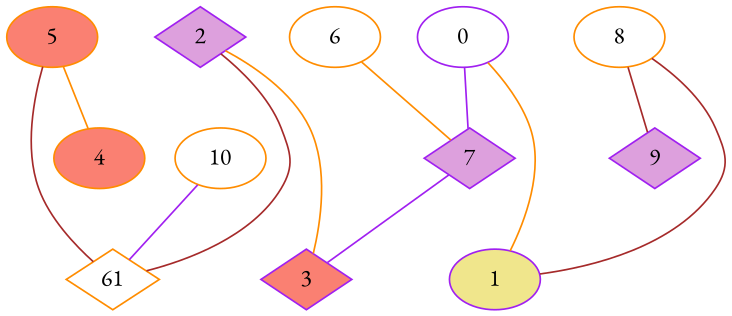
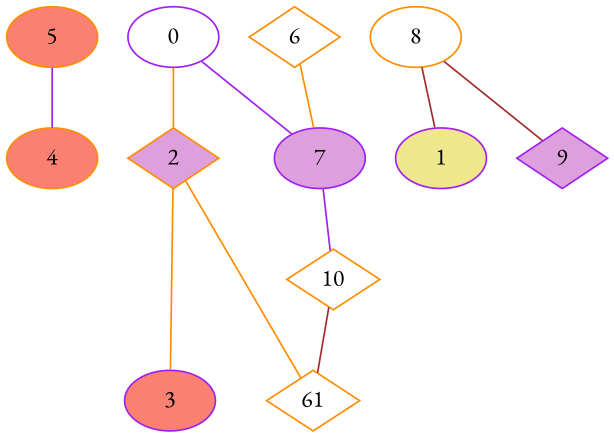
  strict graph {
    fontname="EB Garamond"
    node [color=darkorange fillcolor=white fontname="EB Garamond" shape=ellipse style=filled weight=0]
    edge [color=brown fontname="EB Garamond" weight=0]
    5 [fillcolor=salmon]
    n2 [label=61 shape=diamond]
    4 [fillcolor=salmon]
-   2 [color=purple fillcolor=plum shape=diamond]
-   3 [color=purple fillcolor=salmon shape=diamond]
+   2 [fillcolor=plum shape=diamond]
+   3 [color=purple fillcolor=salmon]
    1 [color=purple fillcolor=khaki]
    8
    9 [color=purple fillcolor=plum shape=diamond]
-   7 [color=purple fillcolor=plum shape=diamond]
-   6
-   10
+   7 [color=purple fillcolor=plum]
+   6 [shape=diamond]
+   10 [shape=diamond]
    0 [color=purple]
-   5 -- n2
-   5 -- 4 [color=darkorange]
-   2 -- n2
+   5 -- 4 [color=purple]
+   2 -- n2 [color=darkorange]
    2 -- 3 [color=darkorange]
    8 -- 1
    8 -- 9
-   7 -- 3 [color=purple]
+   7 -- 10 [color=purple]
    6 -- 7 [color=darkorange]
-   10 -- n2 [color=purple]
-   0 -- 1 [color=darkorange]
+   10 -- n2
+   0 -- 2 [color=darkorange]
    0 -- 7 [color=purple]
  }
